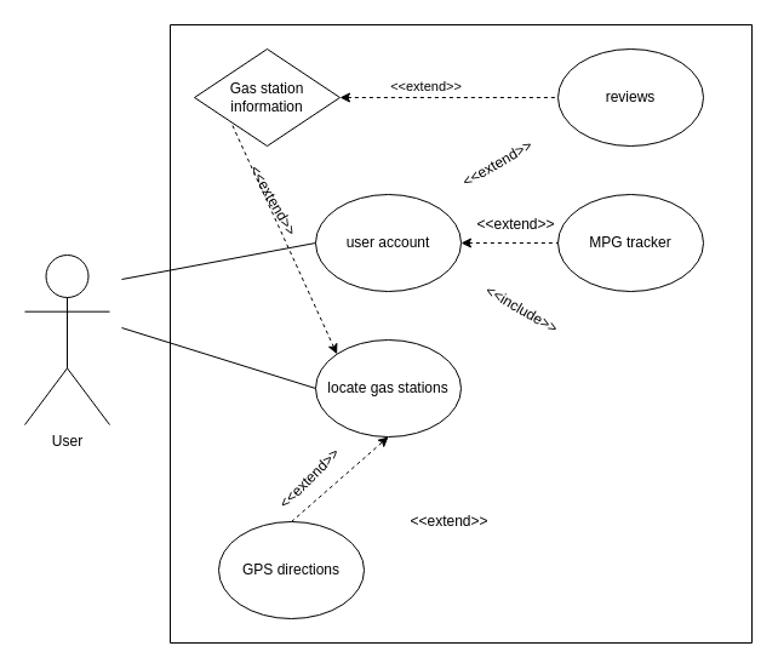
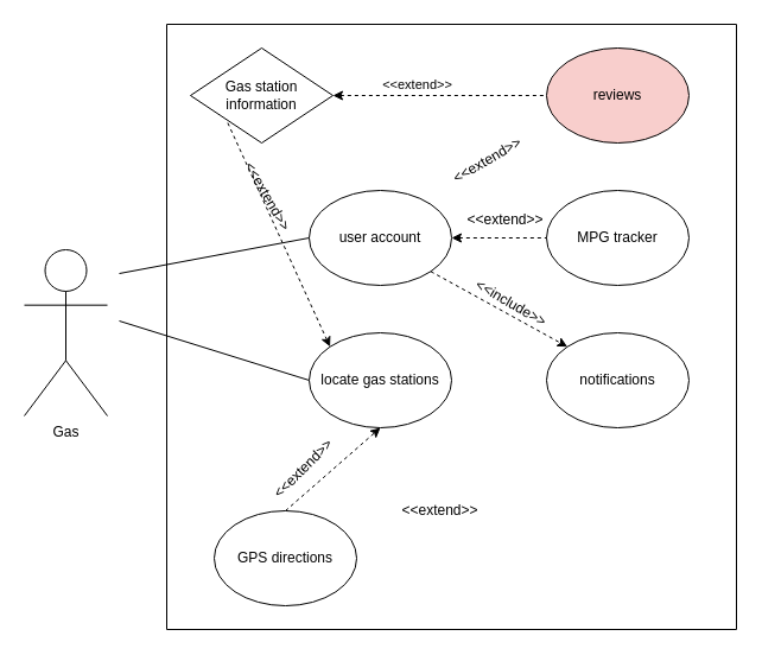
  <mxCell id="0" />
  <mxCell id="1" parent="0" />
- <mxCell id="2" value="User" style="shape=umlActor;verticalLabelPosition=bottom;verticalAlign=top;html=1;outlineConnect=0;" vertex="1" parent="1"><mxGeometry x="20" y="210" width="70" height="140" as="geometry" /></mxCell>
+ <mxCell id="2" value="Gas" style="shape=umlActor;verticalLabelPosition=bottom;verticalAlign=top;html=1;outlineConnect=0;" vertex="1" parent="1"><mxGeometry x="20" y="210" width="70" height="140" as="geometry" /></mxCell>
  <mxCell id="3" value="" style="endArrow=none;html=1;rounded=0;entryX=0;entryY=0.5;entryDx=0;entryDy=0;" edge="1" parent="1" target="8"><mxGeometry width="50" height="50" relative="1" as="geometry"><mxPoint x="100" y="230" as="sourcePoint" /><mxPoint x="210" y="220" as="targetPoint" /></mxGeometry></mxCell>
  <mxCell id="4" value="" style="endArrow=none;html=1;rounded=0;entryX=0;entryY=0.5;entryDx=0;entryDy=0;" edge="1" parent="1" target="16"><mxGeometry width="50" height="50" relative="1" as="geometry"><mxPoint x="100" y="270" as="sourcePoint" /><mxPoint x="210" y="300" as="targetPoint" /></mxGeometry></mxCell>
  <mxCell id="5" value="" style="swimlane;startSize=0;" vertex="1" parent="1"><mxGeometry x="140" y="20" width="480" height="510" as="geometry" /></mxCell>
+ <mxCell id="6" value="notifications" style="ellipse;whiteSpace=wrap;html=1;" vertex="1" parent="5"><mxGeometry x="320" y="260" width="120" height="80" as="geometry" /></mxCell>
  <mxCell id="7" value="MPG tracker" style="ellipse;whiteSpace=wrap;html=1;" vertex="1" parent="5"><mxGeometry x="320" y="140" width="120" height="80" as="geometry" /></mxCell>
  <mxCell id="8" value="user account" style="ellipse;whiteSpace=wrap;html=1;" vertex="1" parent="5"><mxGeometry x="120" y="140" width="120" height="80" as="geometry" /></mxCell>
  <mxCell id="9" value="" style="endArrow=none;dashed=1;html=1;rounded=0;entryX=0;entryY=0.5;entryDx=0;entryDy=0;exitX=1;exitY=0.5;exitDx=0;exitDy=0;strokeColor=default;startArrow=classic;startFill=1;endFill=0;" edge="1" parent="5" source="23" target="24"><mxGeometry width="50" height="50" relative="1" as="geometry"><mxPoint x="270" y="90" as="sourcePoint" /><mxPoint x="320" y="40" as="targetPoint" /></mxGeometry></mxCell>
  <mxCell id="10" value="&amp;lt;&amp;lt;extend&amp;gt;&amp;gt;" style="edgeLabel;html=1;align=center;verticalAlign=middle;resizable=0;points=[];" vertex="1" connectable="0" parent="9"><mxGeometry x="-0.4" y="-1" relative="1" as="geometry"><mxPoint x="16" y="-11" as="offset" /></mxGeometry></mxCell>
  <mxCell id="11" value="" style="endArrow=none;dashed=1;html=1;rounded=0;entryX=0;entryY=0.5;entryDx=0;entryDy=0;exitX=1;exitY=0.5;exitDx=0;exitDy=0;startArrow=classic;startFill=1;" edge="1" parent="5" source="8" target="7"><mxGeometry width="50" height="50" relative="1" as="geometry"><mxPoint x="260" y="280" as="sourcePoint" /><mxPoint x="310" y="230" as="targetPoint" /></mxGeometry></mxCell>
+ <mxCell id="12" value="" style="endArrow=classic;dashed=1;html=1;rounded=0;entryX=0;entryY=0;entryDx=0;entryDy=0;exitX=1;exitY=1;exitDx=0;exitDy=0;endFill=1;startArrow=none;startFill=0;" edge="1" parent="5" source="8" target="6"><mxGeometry width="50" height="50" relative="1" as="geometry"><mxPoint x="230" y="410" as="sourcePoint" /><mxPoint x="330" y="290" as="targetPoint" /></mxGeometry></mxCell>
  <mxCell id="13" value="&amp;lt;&amp;lt;include&amp;gt;&amp;gt;" style="text;html=1;align=center;verticalAlign=middle;resizable=0;points=[];autosize=1;strokeColor=none;fillColor=none;rotation=30;" vertex="1" parent="5"><mxGeometry x="245" y="220" width="90" height="30" as="geometry" /></mxCell>
  <mxCell id="14" value="&amp;lt;&amp;lt;extend&amp;gt;&amp;gt;" style="text;html=1;align=center;verticalAlign=middle;resizable=0;points=[];autosize=1;strokeColor=none;fillColor=none;rotation=-30;" vertex="1" parent="5"><mxGeometry x="225" y="100" width="90" height="30" as="geometry" /></mxCell>
  <mxCell id="15" value="&amp;lt;&amp;lt;extend&amp;gt;&amp;gt;" style="text;html=1;align=center;verticalAlign=middle;resizable=0;points=[];autosize=1;strokeColor=none;fillColor=none;" vertex="1" parent="5"><mxGeometry x="240" y="150" width="90" height="30" as="geometry" /></mxCell>
  <mxCell id="16" value="locate gas stations" style="ellipse;whiteSpace=wrap;html=1;" vertex="1" parent="5"><mxGeometry x="120" y="260" width="120" height="80" as="geometry" /></mxCell>
  <mxCell id="17" value="&amp;lt;&amp;lt;extend&amp;gt;&amp;gt;" style="text;html=1;align=center;verticalAlign=middle;resizable=0;points=[];autosize=1;strokeColor=none;fillColor=none;rotation=-45;" vertex="1" parent="5"><mxGeometry x="70" y="360" width="90" height="30" as="geometry" /></mxCell>
  <mxCell id="18" value="GPS directions" style="ellipse;whiteSpace=wrap;html=1;" vertex="1" parent="5"><mxGeometry x="40" y="410" width="120" height="80" as="geometry" /></mxCell>
  <mxCell id="19" value="" style="endArrow=classic;dashed=1;html=1;rounded=0;entryX=0.5;entryY=1;entryDx=0;entryDy=0;exitX=0.5;exitY=0;exitDx=0;exitDy=0;startArrow=none;startFill=0;endFill=1;" edge="1" parent="5" source="18" target="16"><mxGeometry width="50" height="50" relative="1" as="geometry"><mxPoint x="170" y="410" as="sourcePoint" /><mxPoint x="220" y="360" as="targetPoint" /></mxGeometry></mxCell>
  <mxCell id="20" value="" style="endArrow=none;dashed=1;html=1;rounded=0;entryX=0;entryY=1;entryDx=0;entryDy=0;exitX=0;exitY=0;exitDx=0;exitDy=0;endFill=0;startArrow=classic;startFill=1;" edge="1" parent="5" source="16" target="23"><mxGeometry width="50" height="50" relative="1" as="geometry"><mxPoint x="50" y="170" as="sourcePoint" /><mxPoint x="100" y="120" as="targetPoint" /></mxGeometry></mxCell>
  <mxCell id="21" value="&amp;lt;&amp;lt;extend&amp;gt;&amp;gt;" style="text;html=1;align=center;verticalAlign=middle;resizable=0;points=[];autosize=1;strokeColor=none;fillColor=none;rotation=60;" vertex="1" parent="5"><mxGeometry x="40" y="130" width="90" height="30" as="geometry" /></mxCell>
  <mxCell id="22" value="&amp;lt;&amp;lt;extend&amp;gt;&amp;gt;" style="text;html=1;align=center;verticalAlign=middle;resizable=0;points=[];autosize=1;strokeColor=none;fillColor=none;" vertex="1" parent="5"><mxGeometry x="185" y="395" width="90" height="30" as="geometry" /></mxCell>
  <mxCell id="23" value="Gas station information" style="rhombus;whiteSpace=wrap;html=1;" vertex="1" parent="5"><mxGeometry x="20" y="20" width="120" height="80" as="geometry" /></mxCell>
- <mxCell id="24" value="reviews" style="ellipse;whiteSpace=wrap;html=1;" vertex="1" parent="5"><mxGeometry x="320" y="20" width="120" height="80" as="geometry" /></mxCell>
+ <mxCell id="24" value="reviews" style="ellipse;whiteSpace=wrap;html=1;fillColor=#f8cecc;" vertex="1" parent="5"><mxGeometry x="320" y="20" width="120" height="80" as="geometry" /></mxCell>
  <mxCell id="25" style="edgeStyle=orthogonalEdgeStyle;rounded=0;orthogonalLoop=1;jettySize=auto;html=1;exitX=0.5;exitY=1;exitDx=0;exitDy=0;" edge="1" parent="1" source="5" target="5"><mxGeometry relative="1" as="geometry" /></mxCell>
